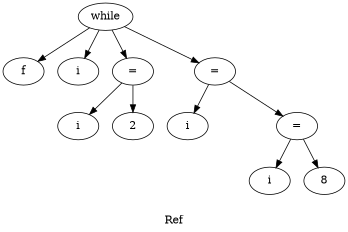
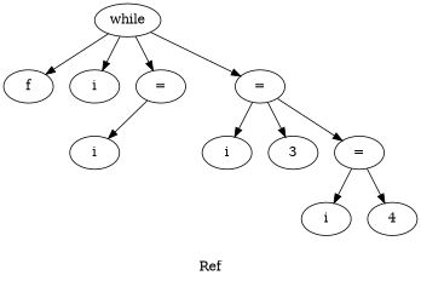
  digraph {
    label=Ref
    n1 [label=f]
    n2 [label=while]
    n3 [label=i]
    n4 [label="="]
    n5 [label="="]
    n6 [label=i]
-   n7 [label=2]
    n8 [label=i]
+   n9 [label=3]
    n10 [label="="]
    n11 [label=i]
-   n12 [label=8]
+   n12 [label=4]
    n2 -> n1
    n2 -> n3
    n2 -> n4
    n2 -> n5
    n4 -> n6
-   n4 -> n7
    n5 -> n8
+   n5 -> n9
    n5 -> n10
    n10 -> n11
    n10 -> n12
  }
